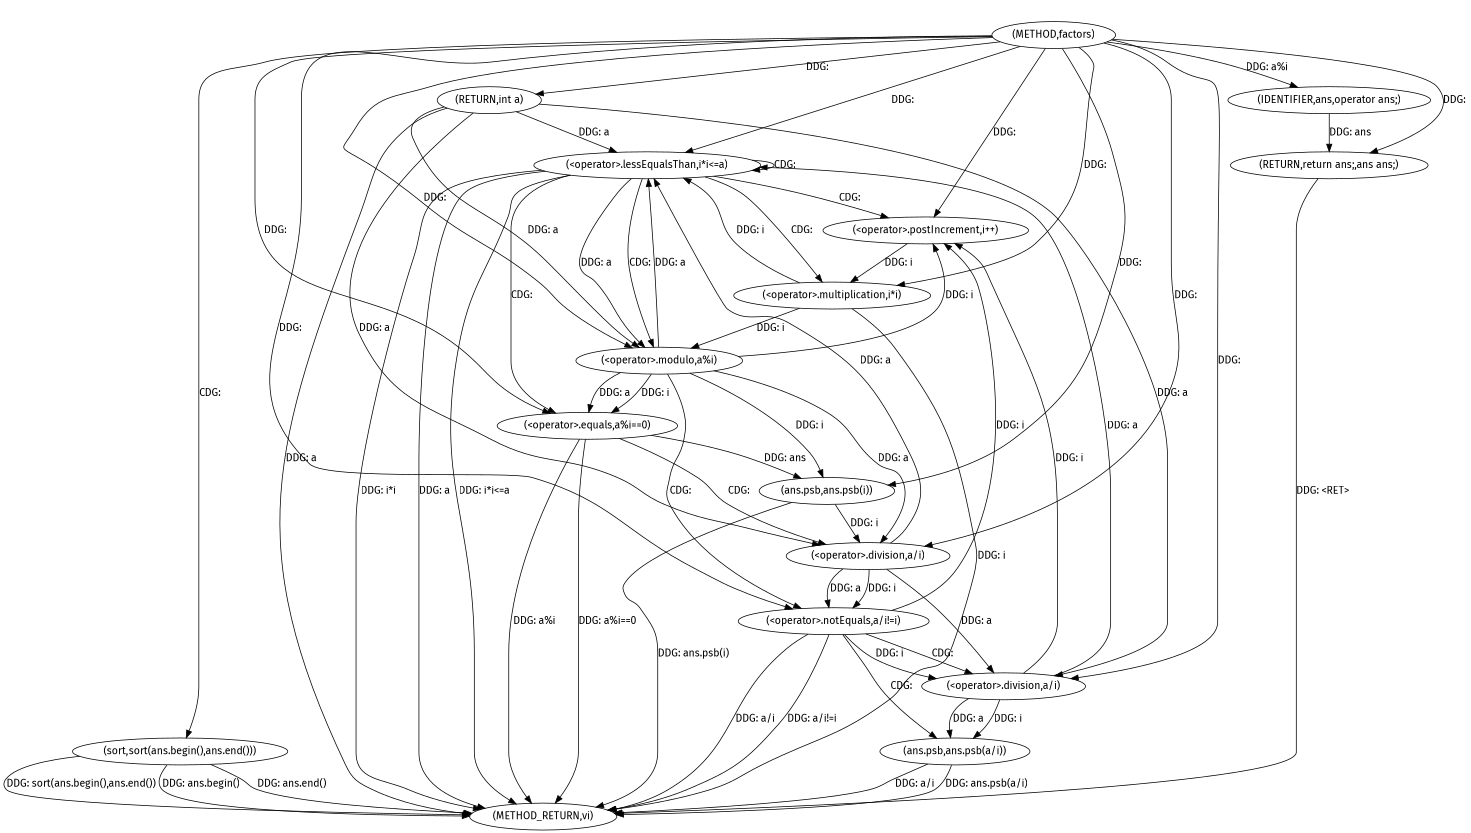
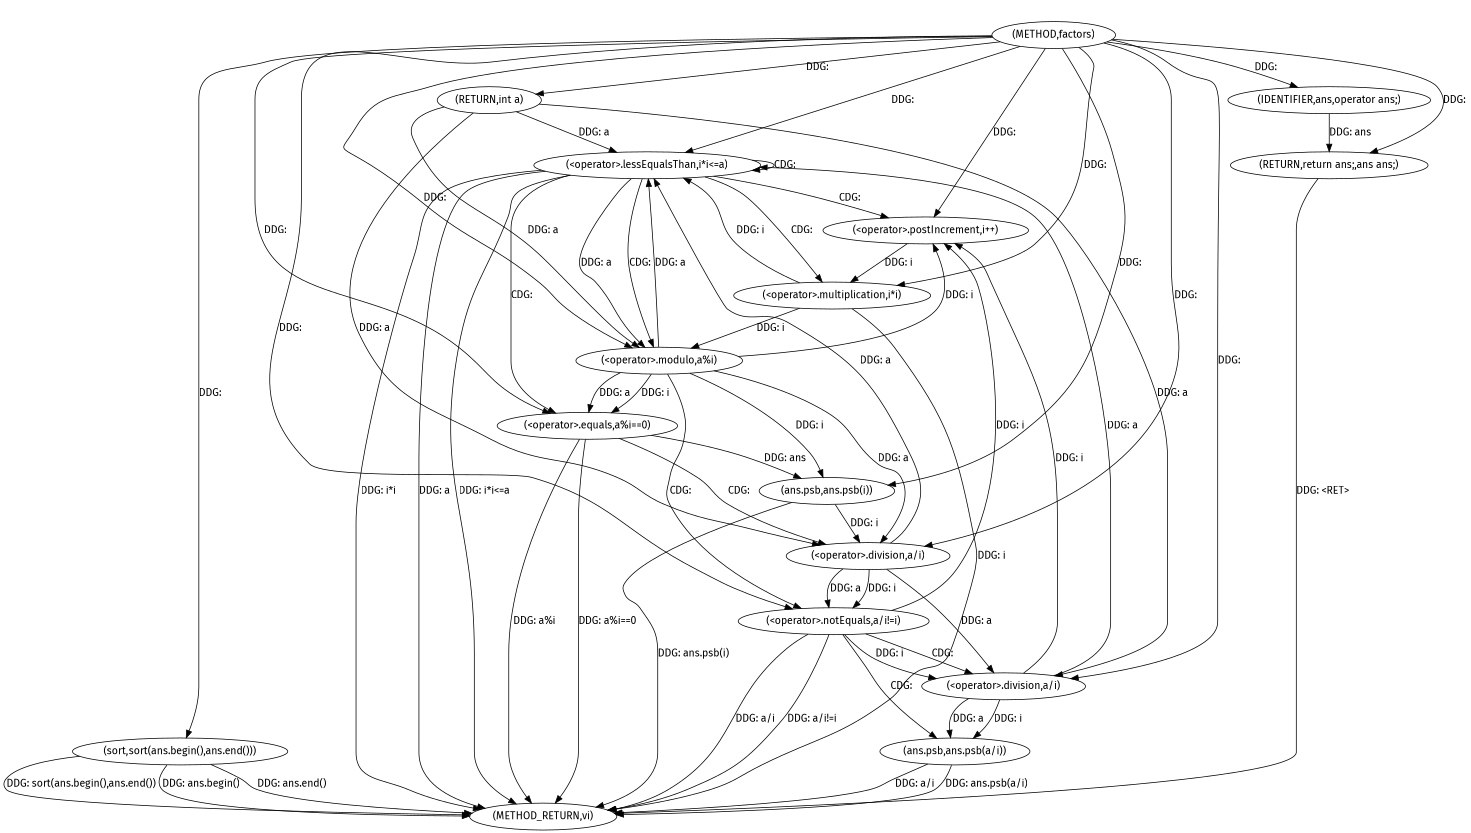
  digraph {
    fontname="Fira Sans"
    node [fontname="Fira Sans"]
    edge [fontname="Fira Sans"]
    n1 [label="(METHOD,factors)"]
    n2 [label="(RETURN,int a)"]
    n3 [label="(sort,sort(ans.begin(),ans.end()))"]
    n4 [label="(RETURN,return ans;,ans ans;)"]
    n5 [label="(<operator>.lessEqualsThan,i*i<=a)"]
    n6 [label="(IDENTIFIER,ans,operator ans;)"]
    n7 [label="(<operator>.postIncrement,i++)"]
    n8 [label="(<operator>.multiplication,i*i)"]
    n9 [label="(<operator>.equals,a%i==0)"]
    n10 [label="(ans.psb,ans.psb(i))"]
    n11 [label="(<operator>.modulo,a%i)"]
    n12 [label="(<operator>.notEquals,a/i!=i)"]
    n13 [label="(<operator>.division,a/i)"]
    n14 [label="(<operator>.division,a/i)"]
    n15 [label="(METHOD_RETURN,vi)"]
    n16 [label="(ans.psb,ans.psb(a/i))"]
    n1 -> n2 [label="DDG: "]
-   n1 -> n3 [label="CDG: "]
+   n1 -> n3 [label="DDG: "]
    n1 -> n4 [label="DDG: "]
    n1 -> n5 [label="DDG: "]
-   n1 -> n6 [label="DDG: a%i"]
+   n1 -> n6 [label="DDG: "]
    n1 -> n7 [label="DDG: "]
    n1 -> n8 [label="DDG: "]
    n1 -> n9 [label="DDG: "]
    n1 -> n10 [label="DDG: "]
    n1 -> n11 [label="DDG: "]
    n1 -> n12 [label="DDG: "]
    n1 -> n13 [label="DDG: "]
    n1 -> n14 [label="DDG: "]
    n2 -> n5 [label="DDG: a"]
    n2 -> n11 [label="DDG: a"]
    n2 -> n13 [label="DDG: a"]
    n2 -> n14 [label="DDG: a"]
-   n2 -> n15 [label="DDG: a"]
    n3 -> n15 [label="DDG: ans.begin()"]
    n3 -> n15 [label="DDG: ans.end()"]
    n3 -> n15 [label="DDG: sort(ans.begin(),ans.end())"]
    n4 -> n15 [label="DDG: <RET>"]
    n5 -> n5 [label="CDG: "]
    n5 -> n7 [label="CDG: "]
    n5 -> n8 [label="CDG: "]
    n5 -> n9 [label="CDG: "]
    n5 -> n11 [label="DDG: a"]
    n5 -> n11 [label="CDG: "]
    n5 -> n15 [label="DDG: i*i"]
    n5 -> n15 [label="DDG: a"]
    n5 -> n15 [label="DDG: i*i<=a"]
    n6 -> n4 [label="DDG: ans"]
    n7 -> n8 [label="DDG: i"]
    n8 -> n5 [label="DDG: i"]
    n8 -> n11 [label="DDG: i"]
    n8 -> n15 [label="DDG: i"]
    n9 -> n10 [label="DDG: ans"]
    n9 -> n13 [label="CDG: "]
    n9 -> n15 [label="DDG: a%i"]
    n9 -> n15 [label="DDG: a%i==0"]
    n10 -> n13 [label="DDG: i"]
    n10 -> n15 [label="DDG: ans.psb(i)"]
    n11 -> n5 [label="DDG: a"]
    n11 -> n7 [label="DDG: i"]
    n11 -> n9 [label="DDG: a"]
    n11 -> n9 [label="DDG: i"]
    n11 -> n10 [label="DDG: i"]
    n11 -> n12 [label="CDG: "]
    n11 -> n13 [label="DDG: a"]
    n12 -> n7 [label="DDG: i"]
    n12 -> n14 [label="DDG: i"]
    n12 -> n14 [label="CDG: "]
    n12 -> n15 [label="DDG: a/i"]
    n12 -> n15 [label="DDG: a/i!=i"]
    n12 -> n16 [label="CDG: "]
    n13 -> n5 [label="DDG: a"]
    n13 -> n12 [label="DDG: i"]
    n13 -> n12 [label="DDG: a"]
    n13 -> n14 [label="DDG: a"]
    n14 -> n5 [label="DDG: a"]
    n14 -> n7 [label="DDG: i"]
    n14 -> n16 [label="DDG: i"]
    n14 -> n16 [label="DDG: a"]
    n16 -> n15 [label="DDG: a/i"]
    n16 -> n15 [label="DDG: ans.psb(a/i)"]
  }
